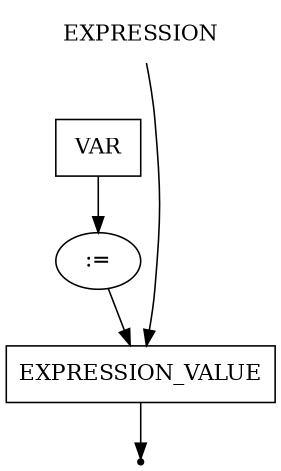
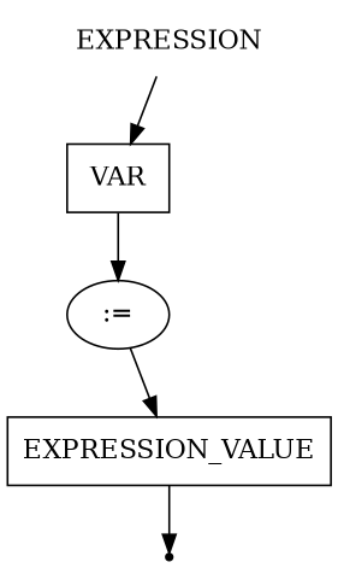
  digraph {
    node [shape=box]
    n1 [label=EXPRESSION shape=plaintext]
    n2 [label=VAR]
    n3 [label=":=" shape=oval]
    n4 [label=EXPRESSION_VALUE]
    end [shape=point]
-   n1 -> n4
+   n1 -> n2
    n2 -> n3
    n3 -> n4
    n4 -> end
  }
